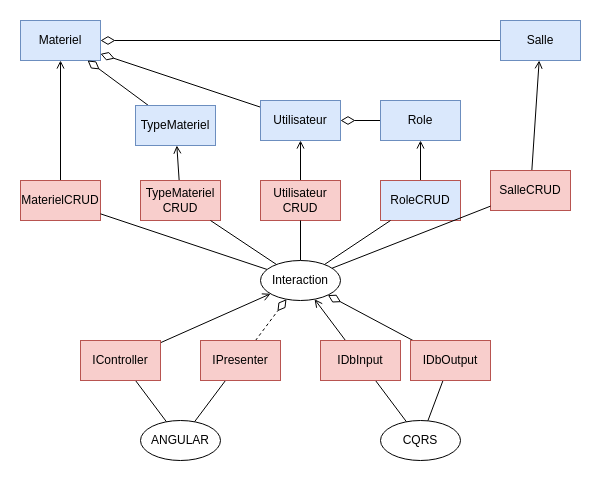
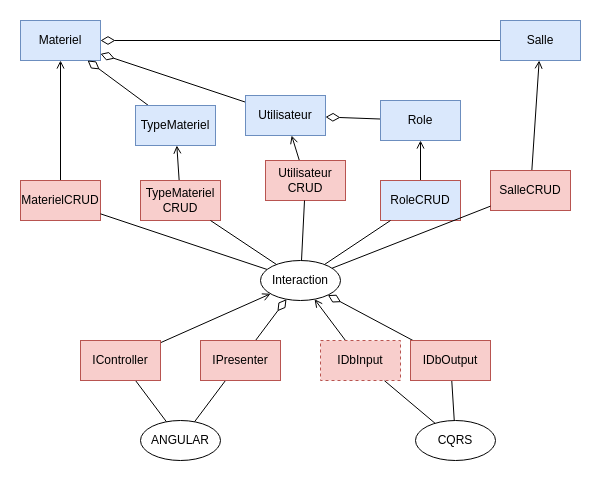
  <mxCell id="0" />
  <mxCell id="1" parent="0" />
  <mxCell id="2" value="Materiel" style="rounded=0;whiteSpace=wrap;html=1;fillColor=#dae8fc;strokeColor=#6c8ebf;" vertex="1" parent="1"><mxGeometry x="20" y="20" width="80" height="40" as="geometry" /></mxCell>
  <mxCell id="3" style="edgeStyle=none;rounded=0;orthogonalLoop=1;jettySize=auto;html=1;endArrow=diamondThin;endFill=0;endSize=12;" edge="1" parent="1" source="4" target="2"><mxGeometry relative="1" as="geometry" /></mxCell>
  <mxCell id="4" value="Salle" style="rounded=0;whiteSpace=wrap;html=1;fillColor=#dae8fc;strokeColor=#6c8ebf;" vertex="1" parent="1"><mxGeometry x="500" y="20" width="80" height="40" as="geometry" /></mxCell>
  <mxCell id="5" style="edgeStyle=none;rounded=0;orthogonalLoop=1;jettySize=auto;html=1;endArrow=diamondThin;endFill=0;endSize=12;" edge="1" parent="1" source="6" target="2"><mxGeometry relative="1" as="geometry" /></mxCell>
  <mxCell id="6" value="TypeMateriel" style="rounded=0;whiteSpace=wrap;html=1;fillColor=#dae8fc;strokeColor=#6c8ebf;" vertex="1" parent="1"><mxGeometry x="135" y="105" width="80" height="40" as="geometry" /></mxCell>
  <mxCell id="7" style="edgeStyle=none;rounded=0;orthogonalLoop=1;jettySize=auto;html=1;endArrow=diamondThin;endFill=0;endSize=12;" edge="1" parent="1" source="8" target="2"><mxGeometry relative="1" as="geometry" /></mxCell>
- <mxCell id="8" value="Utilisateur" style="rounded=0;whiteSpace=wrap;html=1;fillColor=#dae8fc;strokeColor=#6c8ebf;" vertex="1" parent="1"><mxGeometry x="260" y="100" width="80" height="40" as="geometry" /></mxCell>
+ <mxCell id="8" value="Utilisateur" style="rounded=0;whiteSpace=wrap;html=1;fillColor=#dae8fc;strokeColor=#6c8ebf;" vertex="1" parent="1"><mxGeometry x="245" y="95" width="80" height="40" as="geometry" /></mxCell>
  <mxCell id="9" style="edgeStyle=none;rounded=0;orthogonalLoop=1;jettySize=auto;html=1;endArrow=diamondThin;endFill=0;endSize=12;" edge="1" parent="1" source="10" target="8"><mxGeometry relative="1" as="geometry" /></mxCell>
  <mxCell id="10" value="Role" style="rounded=0;whiteSpace=wrap;html=1;fillColor=#dae8fc;strokeColor=#6c8ebf;" vertex="1" parent="1"><mxGeometry x="380" y="100" width="80" height="40" as="geometry" /></mxCell>
  <mxCell id="11" style="edgeStyle=none;rounded=0;orthogonalLoop=1;jettySize=auto;html=1;endArrow=open;endFill=0;" edge="1" parent="1" source="12" target="2"><mxGeometry relative="1" as="geometry" /></mxCell>
  <mxCell id="12" value="MaterielCRUD" style="rounded=0;whiteSpace=wrap;html=1;fillColor=#f8cecc;strokeColor=#b85450;" vertex="1" parent="1"><mxGeometry x="20" y="180" width="80" height="40" as="geometry" /></mxCell>
  <mxCell id="13" style="edgeStyle=none;rounded=0;orthogonalLoop=1;jettySize=auto;html=1;endArrow=open;endFill=0;" edge="1" parent="1" source="14" target="6"><mxGeometry relative="1" as="geometry" /></mxCell>
  <mxCell id="14" value="TypeMateriel&lt;div&gt;CRUD&lt;/div&gt;" style="rounded=0;whiteSpace=wrap;html=1;fillColor=#f8cecc;strokeColor=#b85450;" vertex="1" parent="1"><mxGeometry x="140" y="180" width="80" height="40" as="geometry" /></mxCell>
  <mxCell id="15" style="edgeStyle=none;rounded=0;orthogonalLoop=1;jettySize=auto;html=1;endArrow=open;endFill=0;" edge="1" parent="1" source="16" target="8"><mxGeometry relative="1" as="geometry" /></mxCell>
- <mxCell id="16" value="&lt;div&gt;Utilisateur&lt;/div&gt;&lt;div&gt;CRUD&lt;/div&gt;" style="rounded=0;whiteSpace=wrap;html=1;fillColor=#f8cecc;strokeColor=#b85450;" vertex="1" parent="1"><mxGeometry x="260" y="180" width="80" height="40" as="geometry" /></mxCell>
+ <mxCell id="16" value="&lt;div&gt;Utilisateur&lt;/div&gt;&lt;div&gt;CRUD&lt;/div&gt;" style="rounded=0;whiteSpace=wrap;html=1;fillColor=#f8cecc;strokeColor=#b85450;" vertex="1" parent="1"><mxGeometry x="265" y="160" width="80" height="40" as="geometry" /></mxCell>
  <mxCell id="17" style="edgeStyle=none;rounded=0;orthogonalLoop=1;jettySize=auto;html=1;endArrow=open;endFill=0;" edge="1" parent="1" source="18" target="4"><mxGeometry relative="1" as="geometry" /></mxCell>
  <mxCell id="18" value="&lt;div&gt;&lt;span style=&quot;background-color: initial;&quot;&gt;SalleCRUD&lt;/span&gt;&lt;br&gt;&lt;/div&gt;" style="rounded=0;whiteSpace=wrap;html=1;fillColor=#f8cecc;strokeColor=#b85450;" vertex="1" parent="1"><mxGeometry x="490" y="170" width="80" height="40" as="geometry" /></mxCell>
  <mxCell id="19" style="edgeStyle=none;rounded=0;orthogonalLoop=1;jettySize=auto;html=1;endArrow=open;endFill=0;" edge="1" parent="1" source="20" target="10"><mxGeometry relative="1" as="geometry" /></mxCell>
  <mxCell id="20" value="&lt;div&gt;RoleCRUD&lt;/div&gt;" style="rounded=0;whiteSpace=wrap;html=1;fillColor=#dae8fc;strokeColor=#b85450;" vertex="1" parent="1"><mxGeometry x="380" y="180" width="80" height="40" as="geometry" /></mxCell>
  <mxCell id="21" style="edgeStyle=none;rounded=0;orthogonalLoop=1;jettySize=auto;html=1;endArrow=open;endFill=0;" edge="1" parent="1" source="23" target="32"><mxGeometry relative="1" as="geometry" /></mxCell>
  <mxCell id="22" style="edgeStyle=none;rounded=0;orthogonalLoop=1;jettySize=auto;html=1;endArrow=none;endFill=0;" edge="1" parent="1" source="23" target="40"><mxGeometry relative="1" as="geometry" /></mxCell>
- <mxCell id="23" value="IDbInput" style="rounded=0;whiteSpace=wrap;html=1;fillColor=#f8cecc;strokeColor=#b85450;" vertex="1" parent="1"><mxGeometry x="320" y="340" width="80" height="40" as="geometry" /></mxCell>
+ <mxCell id="23" value="IDbInput" style="rounded=0;whiteSpace=wrap;html=1;fillColor=#f8cecc;strokeColor=#b85450;dashed=1;" vertex="1" parent="1"><mxGeometry x="320" y="340" width="80" height="40" as="geometry" /></mxCell>
  <mxCell id="24" style="edgeStyle=none;rounded=0;orthogonalLoop=1;jettySize=auto;html=1;endArrow=diamondThin;endFill=0;endSize=12;" edge="1" parent="1" source="26" target="32"><mxGeometry relative="1" as="geometry" /></mxCell>
  <mxCell id="25" style="edgeStyle=none;rounded=0;orthogonalLoop=1;jettySize=auto;html=1;endArrow=none;endFill=0;" edge="1" parent="1" source="26" target="40"><mxGeometry relative="1" as="geometry" /></mxCell>
  <mxCell id="26" value="IDbOutput" style="rounded=0;whiteSpace=wrap;html=1;fillColor=#f8cecc;strokeColor=#b85450;" vertex="1" parent="1"><mxGeometry x="410" y="340" width="80" height="40" as="geometry" /></mxCell>
  <mxCell id="27" style="edgeStyle=none;rounded=0;orthogonalLoop=1;jettySize=auto;html=1;endArrow=none;endFill=0;" edge="1" parent="1" source="32" target="12"><mxGeometry relative="1" as="geometry" /></mxCell>
  <mxCell id="28" style="edgeStyle=none;rounded=0;orthogonalLoop=1;jettySize=auto;html=1;endArrow=none;endFill=0;" edge="1" parent="1" source="32" target="14"><mxGeometry relative="1" as="geometry" /></mxCell>
  <mxCell id="29" style="edgeStyle=none;rounded=0;orthogonalLoop=1;jettySize=auto;html=1;endArrow=none;endFill=0;" edge="1" parent="1" source="32" target="16"><mxGeometry relative="1" as="geometry" /></mxCell>
  <mxCell id="30" style="edgeStyle=none;rounded=0;orthogonalLoop=1;jettySize=auto;html=1;endArrow=none;endFill=0;" edge="1" parent="1" source="32" target="20"><mxGeometry relative="1" as="geometry" /></mxCell>
  <mxCell id="31" style="edgeStyle=none;rounded=0;orthogonalLoop=1;jettySize=auto;html=1;endArrow=none;endFill=0;" edge="1" parent="1" source="32" target="18"><mxGeometry relative="1" as="geometry" /></mxCell>
  <mxCell id="32" value="Interaction" style="ellipse;whiteSpace=wrap;html=1;" vertex="1" parent="1"><mxGeometry x="260" y="260" width="80" height="40" as="geometry" /></mxCell>
  <mxCell id="33" style="edgeStyle=none;rounded=0;orthogonalLoop=1;jettySize=auto;html=1;endArrow=open;endFill=0;" edge="1" parent="1" source="35" target="32"><mxGeometry relative="1" as="geometry" /></mxCell>
  <mxCell id="34" style="edgeStyle=none;rounded=0;orthogonalLoop=1;jettySize=auto;html=1;endArrow=none;endFill=0;" edge="1" parent="1" source="35" target="39"><mxGeometry relative="1" as="geometry" /></mxCell>
  <mxCell id="35" value="IController" style="rounded=0;whiteSpace=wrap;html=1;fillColor=#f8cecc;strokeColor=#b85450;" vertex="1" parent="1"><mxGeometry x="80" y="340" width="80" height="40" as="geometry" /></mxCell>
- <mxCell id="36" style="edgeStyle=none;rounded=0;orthogonalLoop=1;jettySize=auto;html=1;endArrow=diamondThin;endFill=0;endSize=12;dashed=1;" edge="1" parent="1" source="38" target="32"><mxGeometry relative="1" as="geometry" /></mxCell>
+ <mxCell id="36" style="edgeStyle=none;rounded=0;orthogonalLoop=1;jettySize=auto;html=1;endArrow=diamondThin;endFill=0;endSize=12;" edge="1" parent="1" source="38" target="32"><mxGeometry relative="1" as="geometry" /></mxCell>
  <mxCell id="37" style="edgeStyle=none;rounded=0;orthogonalLoop=1;jettySize=auto;html=1;endArrow=none;endFill=0;" edge="1" parent="1" source="38" target="39"><mxGeometry relative="1" as="geometry" /></mxCell>
  <mxCell id="38" value="IPresenter" style="rounded=0;whiteSpace=wrap;html=1;fillColor=#f8cecc;strokeColor=#b85450;" vertex="1" parent="1"><mxGeometry x="200" y="340" width="80" height="40" as="geometry" /></mxCell>
  <mxCell id="39" value="ANGULAR" style="ellipse;whiteSpace=wrap;html=1;" vertex="1" parent="1"><mxGeometry x="140" y="420" width="80" height="40" as="geometry" /></mxCell>
- <mxCell id="40" value="CQRS" style="ellipse;whiteSpace=wrap;html=1;" vertex="1" parent="1"><mxGeometry x="380" y="420" width="80" height="40" as="geometry" /></mxCell>
+ <mxCell id="40" value="CQRS" style="ellipse;whiteSpace=wrap;html=1;" vertex="1" parent="1"><mxGeometry x="415" y="420" width="80" height="40" as="geometry" /></mxCell>
